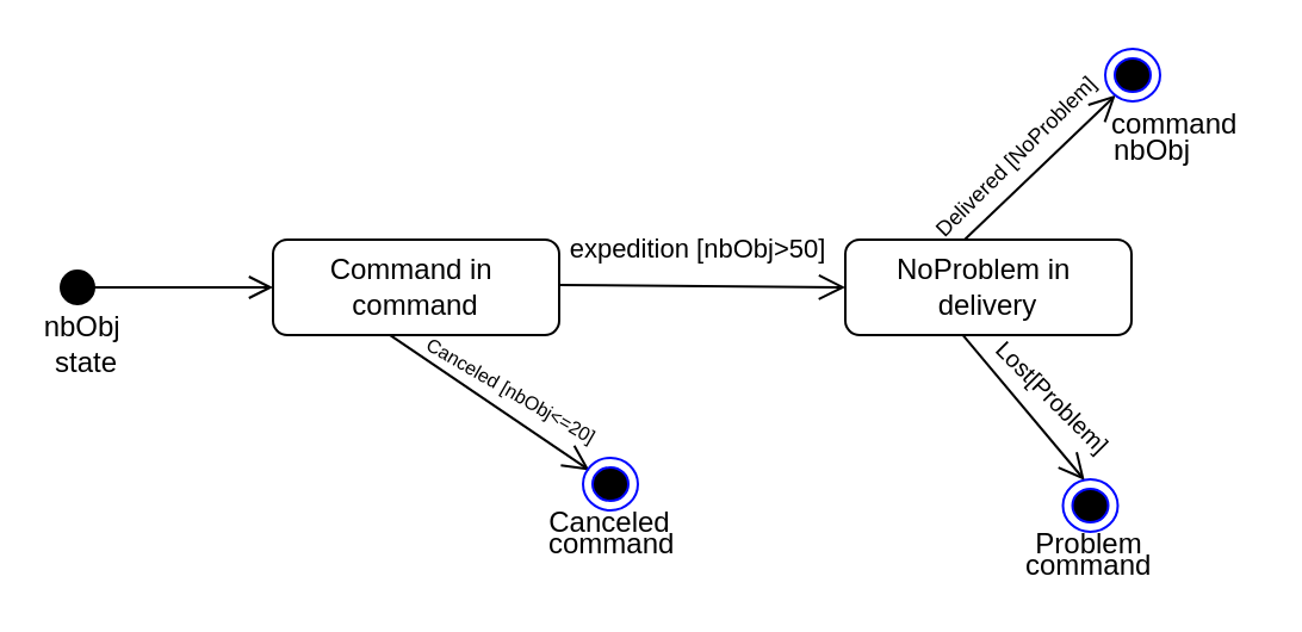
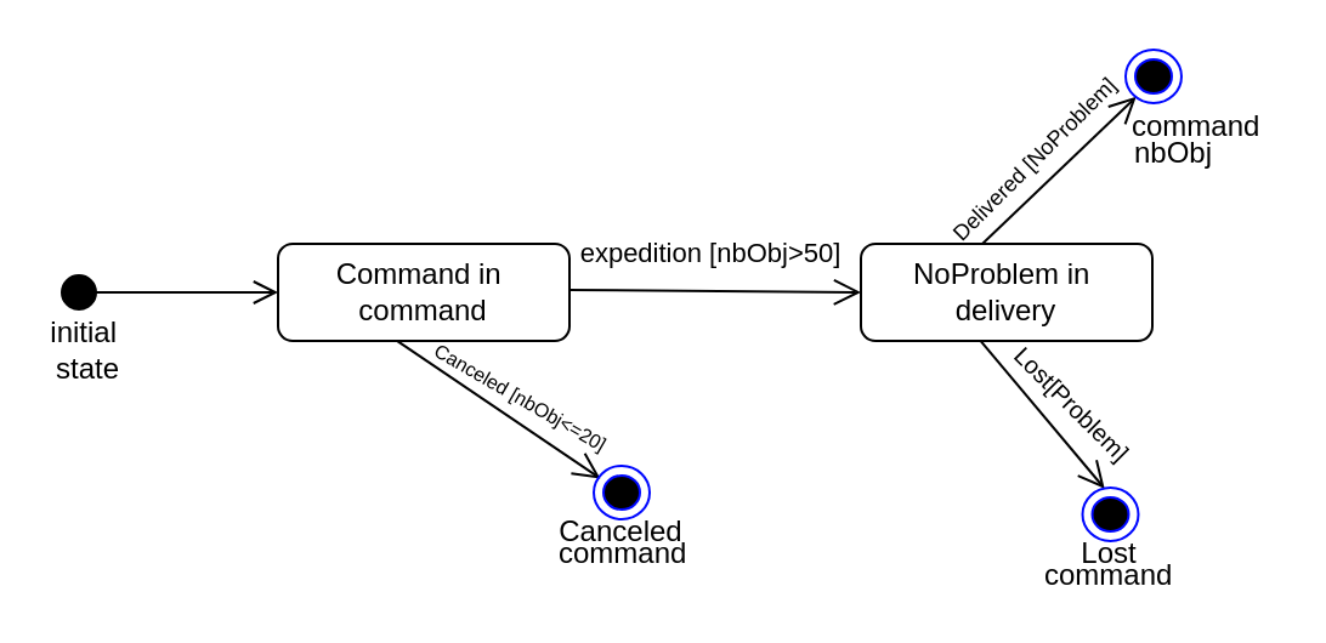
  <mxCell id="0" />
  <mxCell id="1" parent="0" />
  <mxCell id="2" value="" style="html=1;verticalAlign=bottom;startArrow=circle;startFill=1;endArrow=open;startSize=6;endSize=8;curved=0;rounded=0;entryX=0;entryY=0.5;entryDx=0;entryDy=0;" edge="1" parent="1" target="4"><mxGeometry width="80" relative="1" as="geometry"><mxPoint x="24" y="120" as="sourcePoint" /><mxPoint x="104" y="120" as="targetPoint" /></mxGeometry></mxCell>
- <mxCell id="3" value="&lt;div style=&quot;&quot;&gt;&lt;span style=&quot;background-color: initial;&quot;&gt;nbObj&amp;nbsp;&lt;/span&gt;&lt;/div&gt;&lt;div&gt;state&lt;/div&gt;" style="text;html=1;align=center;verticalAlign=middle;whiteSpace=wrap;rounded=0;" vertex="1" parent="1"><mxGeometry x="20" y="129" width="32" height="30" as="geometry" /></mxCell>
+ <mxCell id="3" value="&lt;div style=&quot;&quot;&gt;&lt;span style=&quot;background-color: initial;&quot;&gt;initial&amp;nbsp;&lt;/span&gt;&lt;/div&gt;&lt;div&gt;state&lt;/div&gt;" style="text;html=1;align=center;verticalAlign=middle;whiteSpace=wrap;rounded=0;" vertex="1" parent="1"><mxGeometry x="20" y="129" width="32" height="30" as="geometry" /></mxCell>
  <mxCell id="4" value="Command in&amp;nbsp;&lt;div&gt;command&lt;/div&gt;" style="rounded=1;whiteSpace=wrap;html=1;fillColor=none;" vertex="1" parent="1"><mxGeometry x="114" y="100" width="120" height="40" as="geometry" /></mxCell>
  <mxCell id="5" value="NoProblem in&amp;nbsp;&lt;div&gt;delivery&lt;/div&gt;" style="rounded=1;whiteSpace=wrap;html=1;fillColor=none;" vertex="1" parent="1"><mxGeometry x="354" y="100" width="120" height="40" as="geometry" /></mxCell>
  <mxCell id="6" value="" style="endArrow=open;endFill=1;endSize=9;html=1;rounded=0;exitX=0.988;exitY=0.499;exitDx=0;exitDy=0;exitPerimeter=0;" edge="1" parent="1"><mxGeometry width="160" relative="1" as="geometry"><mxPoint x="233.56" y="119" as="sourcePoint" /><mxPoint x="354" y="120" as="targetPoint" /></mxGeometry></mxCell>
  <mxCell id="7" value="&lt;font style=&quot;font-size: 11px;&quot;&gt;expedition [nbObj&amp;gt;50]&lt;/font&gt;" style="text;html=1;align=center;verticalAlign=middle;whiteSpace=wrap;rounded=0;" vertex="1" parent="1"><mxGeometry x="231" y="97" width="123" height="13" as="geometry" /></mxCell>
  <mxCell id="8" value="" style="endArrow=open;endFill=1;endSize=9;html=1;rounded=0;exitX=0.412;exitY=1.005;exitDx=0;exitDy=0;exitPerimeter=0;entryX=0.459;entryY=0.316;entryDx=0;entryDy=0;entryPerimeter=0;" edge="1" parent="1" source="5" target="11"><mxGeometry width="160" relative="1" as="geometry"><mxPoint x="394" y="159" as="sourcePoint" /><mxPoint x="444" y="190" as="targetPoint" /></mxGeometry></mxCell>
  <mxCell id="9" value="" style="endArrow=open;endFill=1;endSize=9;html=1;rounded=0;exitX=0.413;exitY=-0.009;exitDx=0;exitDy=0;exitPerimeter=0;entryX=0.379;entryY=0.645;entryDx=0;entryDy=0;entryPerimeter=0;" edge="1" parent="1" target="10"><mxGeometry width="160" relative="1" as="geometry"><mxPoint x="404" y="100" as="sourcePoint" /><mxPoint x="445" y="65" as="targetPoint" /></mxGeometry></mxCell>
  <mxCell id="10" value="" style="ellipse;html=1;shape=endState;fillColor=#000000;strokeColor=#0008ff;perimeterSpacing=18;strokeWidth=1;" vertex="1" parent="1"><mxGeometry x="463" y="20" width="23" height="22" as="geometry" /></mxCell>
  <mxCell id="11" value="" style="ellipse;html=1;shape=endState;fillColor=#000000;strokeColor=#0008ff;perimeterSpacing=18;strokeWidth=1;" vertex="1" parent="1"><mxGeometry x="445.25" y="200.5" width="23" height="22" as="geometry" /></mxCell>
  <mxCell id="12" value="command" style="text;html=1;align=left;verticalAlign=middle;whiteSpace=wrap;rounded=0;" vertex="1" parent="1"><mxGeometry x="463.5" y="45" width="58.5" height="13" as="geometry" /></mxCell>
  <mxCell id="13" value="nbObj" style="text;html=1;align=left;verticalAlign=middle;whiteSpace=wrap;rounded=0;" vertex="1" parent="1"><mxGeometry x="465" y="56" width="58.5" height="13" as="geometry" /></mxCell>
  <mxCell id="14" value="command" style="text;html=1;align=left;verticalAlign=middle;whiteSpace=wrap;rounded=0;" vertex="1" parent="1"><mxGeometry x="427.5" y="230" width="58.5" height="13" as="geometry" /></mxCell>
- <mxCell id="15" value="Problem" style="text;html=1;align=center;verticalAlign=middle;whiteSpace=wrap;rounded=0;" vertex="1" parent="1"><mxGeometry x="426.5" y="221" width="58.5" height="13" as="geometry" /></mxCell>
+ <mxCell id="15" value="Lost" style="text;html=1;align=center;verticalAlign=middle;whiteSpace=wrap;rounded=0;" vertex="1" parent="1"><mxGeometry x="426.5" y="221" width="58.5" height="13" as="geometry" /></mxCell>
  <mxCell id="16" value="" style="endArrow=open;endFill=1;endSize=9;html=1;rounded=0;exitX=0.408;exitY=0.998;exitDx=0;exitDy=0;exitPerimeter=0;entryX=0.351;entryY=0.4;entryDx=0;entryDy=0;entryPerimeter=0;" edge="1" parent="1" source="4" target="17"><mxGeometry width="160" relative="1" as="geometry"><mxPoint x="243.56" y="129" as="sourcePoint" /><mxPoint x="204" y="170" as="targetPoint" /></mxGeometry></mxCell>
  <mxCell id="17" value="" style="ellipse;html=1;shape=endState;fillColor=#000000;strokeColor=#0008ff;perimeterSpacing=18;strokeWidth=1;" vertex="1" parent="1"><mxGeometry x="244" y="191.5" width="23" height="22" as="geometry" /></mxCell>
  <mxCell id="18" value="Canceled" style="text;html=1;align=center;verticalAlign=middle;whiteSpace=wrap;rounded=0;" vertex="1" parent="1"><mxGeometry x="226.25" y="212.5" width="58.5" height="13" as="geometry" /></mxCell>
  <mxCell id="19" value="command" style="text;html=1;align=left;verticalAlign=middle;whiteSpace=wrap;rounded=0;" vertex="1" parent="1"><mxGeometry x="228" y="221.5" width="58.5" height="13" as="geometry" /></mxCell>
  <mxCell id="20" value="&lt;font style=&quot;font-size: 9px;&quot;&gt;Delivered [NoProblem]&lt;/font&gt;" style="text;html=1;align=center;verticalAlign=middle;whiteSpace=wrap;rounded=0;rotation=-45;" vertex="1" parent="1"><mxGeometry x="370" y="58" width="110" height="13" as="geometry" /></mxCell>
  <mxCell id="21" value="&lt;font style=&quot;font-size: 10px;&quot;&gt;Lost[Problem]&lt;/font&gt;" style="text;html=1;align=center;verticalAlign=middle;whiteSpace=wrap;rounded=0;rotation=45;" vertex="1" parent="1"><mxGeometry x="401.5" y="155" width="80" height="21" as="geometry" /></mxCell>
  <mxCell id="22" value="&lt;font style=&quot;font-size: 8px;&quot;&gt;Canceled [nbObj&amp;lt;=20]&lt;/font&gt;" style="text;html=1;align=center;verticalAlign=middle;whiteSpace=wrap;rounded=0;rotation=30;" vertex="1" parent="1"><mxGeometry x="172.25" y="156" width="86" height="13" as="geometry" /></mxCell>
